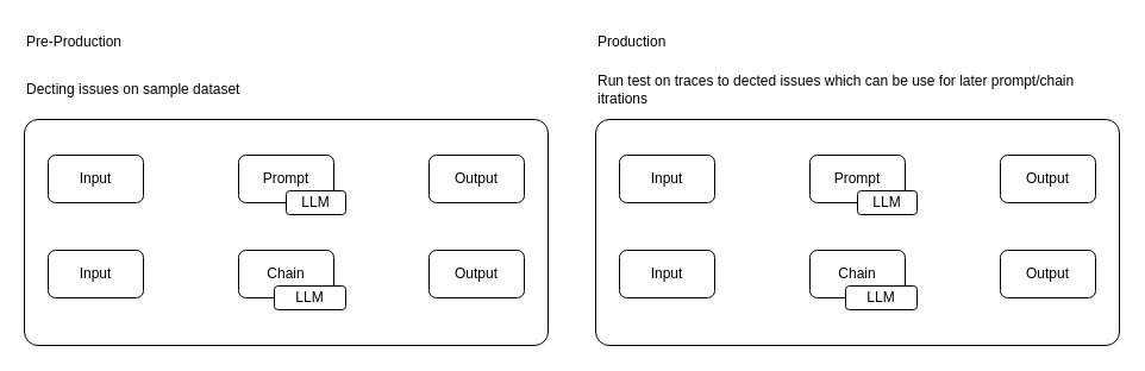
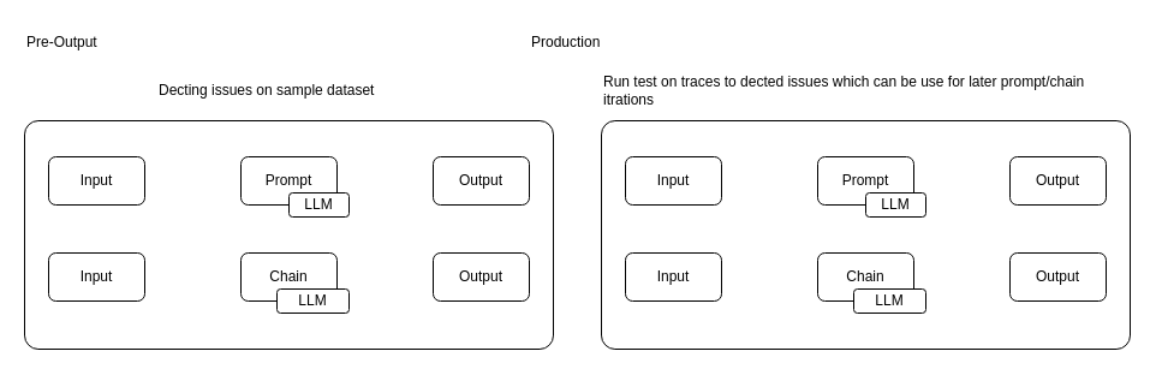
  <mxCell id="0" />
  <mxCell id="1" parent="0" />
  <mxCell id="2" value="" style="rounded=1;whiteSpace=wrap;html=1;arcSize=6;" vertex="1" parent="1"><mxGeometry x="20" y="100" width="440" height="190" as="geometry" /></mxCell>
  <mxCell id="3" value="Input" style="rounded=1;whiteSpace=wrap;html=1;" vertex="1" parent="1"><mxGeometry x="40" y="130" width="80" height="40" as="geometry" /></mxCell>
  <mxCell id="4" value="Prompt" style="rounded=1;whiteSpace=wrap;html=1;" vertex="1" parent="1"><mxGeometry x="200" y="130" width="80" height="40" as="geometry" /></mxCell>
  <mxCell id="5" value="Output" style="rounded=1;whiteSpace=wrap;html=1;" vertex="1" parent="1"><mxGeometry x="360" y="130" width="80" height="40" as="geometry" /></mxCell>
  <mxCell id="6" value="LLM" style="rounded=1;whiteSpace=wrap;html=1;" vertex="1" parent="1"><mxGeometry x="240" y="160" width="50" height="20" as="geometry" /></mxCell>
  <mxCell id="7" value="Input" style="rounded=1;whiteSpace=wrap;html=1;" vertex="1" parent="1"><mxGeometry x="40" y="210" width="80" height="40" as="geometry" /></mxCell>
  <mxCell id="8" value="Chain" style="rounded=1;whiteSpace=wrap;html=1;" vertex="1" parent="1"><mxGeometry x="200" y="210" width="80" height="40" as="geometry" /></mxCell>
  <mxCell id="9" value="Output" style="rounded=1;whiteSpace=wrap;html=1;" vertex="1" parent="1"><mxGeometry x="360" y="210" width="80" height="40" as="geometry" /></mxCell>
  <mxCell id="10" value="LLM" style="rounded=1;whiteSpace=wrap;html=1;" vertex="1" parent="1"><mxGeometry x="230" y="240" width="60" height="20" as="geometry" /></mxCell>
- <mxCell id="11" value="Pre-Production" style="text;html=1;align=left;verticalAlign=middle;whiteSpace=wrap;rounded=0;" vertex="1" parent="1"><mxGeometry x="20" y="20" width="110" height="30" as="geometry" /></mxCell>
- <mxCell id="12" value="Decting issues on sample dataset&amp;nbsp;" style="text;html=1;align=left;verticalAlign=middle;whiteSpace=wrap;rounded=0;" vertex="1" parent="1"><mxGeometry x="20" y="60" width="290" height="30" as="geometry" /></mxCell>
+ <mxCell id="11" value="Pre-Output" style="text;html=1;align=left;verticalAlign=middle;whiteSpace=wrap;rounded=0;" vertex="1" parent="1"><mxGeometry x="20" y="20" width="110" height="30" as="geometry" /></mxCell>
+ <mxCell id="12" value="Decting issues on sample dataset&amp;nbsp;" style="text;html=1;align=left;verticalAlign=middle;whiteSpace=wrap;rounded=0;" vertex="1" parent="1"><mxGeometry x="130" y="60" width="290" height="30" as="geometry" /></mxCell>
  <mxCell id="13" value="" style="rounded=1;whiteSpace=wrap;html=1;arcSize=6;" vertex="1" parent="1"><mxGeometry x="500" y="100" width="440" height="190" as="geometry" /></mxCell>
  <mxCell id="14" value="Input" style="rounded=1;whiteSpace=wrap;html=1;" vertex="1" parent="1"><mxGeometry x="520" y="130" width="80" height="40" as="geometry" /></mxCell>
  <mxCell id="15" value="Prompt" style="rounded=1;whiteSpace=wrap;html=1;" vertex="1" parent="1"><mxGeometry x="680" y="130" width="80" height="40" as="geometry" /></mxCell>
  <mxCell id="16" value="Output" style="rounded=1;whiteSpace=wrap;html=1;" vertex="1" parent="1"><mxGeometry x="840" y="130" width="80" height="40" as="geometry" /></mxCell>
  <mxCell id="17" value="LLM" style="rounded=1;whiteSpace=wrap;html=1;" vertex="1" parent="1"><mxGeometry x="720" y="160" width="50" height="20" as="geometry" /></mxCell>
  <mxCell id="18" value="Input" style="rounded=1;whiteSpace=wrap;html=1;" vertex="1" parent="1"><mxGeometry x="520" y="210" width="80" height="40" as="geometry" /></mxCell>
  <mxCell id="19" value="Chain" style="rounded=1;whiteSpace=wrap;html=1;" vertex="1" parent="1"><mxGeometry x="680" y="210" width="80" height="40" as="geometry" /></mxCell>
  <mxCell id="20" value="Output" style="rounded=1;whiteSpace=wrap;html=1;" vertex="1" parent="1"><mxGeometry x="840" y="210" width="80" height="40" as="geometry" /></mxCell>
  <mxCell id="21" value="LLM" style="rounded=1;whiteSpace=wrap;html=1;" vertex="1" parent="1"><mxGeometry x="710" y="240" width="60" height="20" as="geometry" /></mxCell>
- <mxCell id="22" value="Production" style="text;html=1;align=left;verticalAlign=middle;whiteSpace=wrap;rounded=0;" vertex="1" parent="1"><mxGeometry x="500" y="20" width="110" height="30" as="geometry" /></mxCell>
+ <mxCell id="22" value="Production" style="text;html=1;align=left;verticalAlign=middle;whiteSpace=wrap;rounded=0;" vertex="1" parent="1"><mxGeometry x="440" y="20" width="110" height="30" as="geometry" /></mxCell>
  <mxCell id="23" value="Run test on traces to dected issues which can be use for later prompt/chain itrations" style="text;html=1;align=left;verticalAlign=middle;whiteSpace=wrap;rounded=0;" vertex="1" parent="1"><mxGeometry x="500" y="60" width="420" height="30" as="geometry" /></mxCell>
